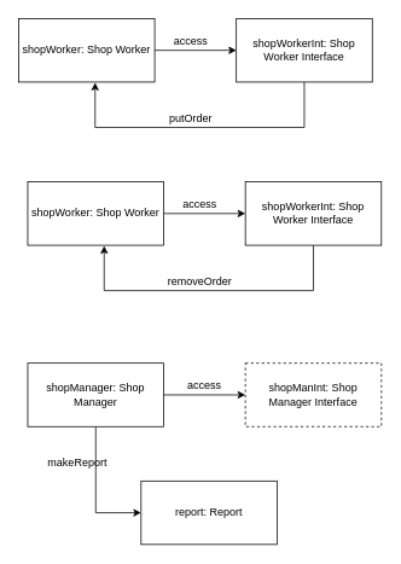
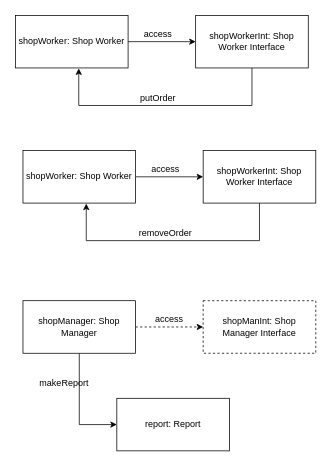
  <mxCell id="0" />
  <mxCell id="1" parent="0" />
  <mxCell id="2" style="edgeStyle=orthogonalEdgeStyle;rounded=0;orthogonalLoop=1;jettySize=auto;html=1;entryX=0;entryY=0.5;entryDx=0;entryDy=0;" edge="1" parent="1" source="3" target="5"><mxGeometry relative="1" as="geometry" /></mxCell>
  <mxCell id="3" value="shopWorker: Shop Worker" style="rounded=0;whiteSpace=wrap;html=1;" vertex="1" parent="1"><mxGeometry x="20" y="20" width="150" height="70" as="geometry" /></mxCell>
  <mxCell id="4" style="edgeStyle=orthogonalEdgeStyle;rounded=0;orthogonalLoop=1;jettySize=auto;html=1;entryX=0.562;entryY=1.01;entryDx=0;entryDy=0;entryPerimeter=0;" edge="1" parent="1" source="5" target="3"><mxGeometry relative="1" as="geometry"><Array as="points"><mxPoint x="335" y="140" /><mxPoint x="104" y="140" /></Array></mxGeometry></mxCell>
  <mxCell id="5" value="shopWorkerInt: Shop Worker Interface" style="rounded=0;whiteSpace=wrap;html=1;" vertex="1" parent="1"><mxGeometry x="260" y="20" width="150" height="70" as="geometry" /></mxCell>
  <mxCell id="6" value="access" style="text;html=1;strokeColor=none;fillColor=none;align=center;verticalAlign=middle;whiteSpace=wrap;rounded=0;" vertex="1" parent="1"><mxGeometry x="190" y="35" width="40" height="20" as="geometry" /></mxCell>
  <mxCell id="7" value="putOrder" style="text;html=1;strokeColor=none;fillColor=none;align=center;verticalAlign=middle;whiteSpace=wrap;rounded=0;" vertex="1" parent="1"><mxGeometry x="190" y="120" width="40" height="20" as="geometry" /></mxCell>
  <mxCell id="8" style="edgeStyle=orthogonalEdgeStyle;rounded=0;orthogonalLoop=1;jettySize=auto;html=1;entryX=0;entryY=0.5;entryDx=0;entryDy=0;" edge="1" source="9" target="11" parent="1"><mxGeometry relative="1" as="geometry" /></mxCell>
  <mxCell id="9" value="shopWorker: Shop Worker" style="rounded=0;whiteSpace=wrap;html=1;" vertex="1" parent="1"><mxGeometry x="30" y="200" width="150" height="70" as="geometry" /></mxCell>
  <mxCell id="10" style="edgeStyle=orthogonalEdgeStyle;rounded=0;orthogonalLoop=1;jettySize=auto;html=1;entryX=0.562;entryY=1.01;entryDx=0;entryDy=0;entryPerimeter=0;" edge="1" source="11" target="9" parent="1"><mxGeometry relative="1" as="geometry"><Array as="points"><mxPoint x="345" y="320" /><mxPoint x="114" y="320" /></Array></mxGeometry></mxCell>
  <mxCell id="11" value="shopWorkerInt: Shop Worker Interface" style="rounded=0;whiteSpace=wrap;html=1;" vertex="1" parent="1"><mxGeometry x="270" y="200" width="150" height="70" as="geometry" /></mxCell>
  <mxCell id="12" value="access" style="text;html=1;strokeColor=none;fillColor=none;align=center;verticalAlign=middle;whiteSpace=wrap;rounded=0;" vertex="1" parent="1"><mxGeometry x="200" y="215" width="40" height="20" as="geometry" /></mxCell>
  <mxCell id="13" value="removeOrder" style="text;html=1;strokeColor=none;fillColor=none;align=center;verticalAlign=middle;whiteSpace=wrap;rounded=0;" vertex="1" parent="1"><mxGeometry x="200" y="300" width="40" height="20" as="geometry" /></mxCell>
- <mxCell id="14" style="edgeStyle=orthogonalEdgeStyle;rounded=0;orthogonalLoop=1;jettySize=auto;html=1;entryX=0;entryY=0.5;entryDx=0;entryDy=0;" edge="1" parent="1" source="16" target="17"><mxGeometry relative="1" as="geometry" /></mxCell>
+ <mxCell id="14" style="edgeStyle=orthogonalEdgeStyle;rounded=0;orthogonalLoop=1;jettySize=auto;html=1;entryX=0;entryY=0.5;entryDx=0;entryDy=0;dashed=1;" edge="1" parent="1" source="16" target="17"><mxGeometry relative="1" as="geometry" /></mxCell>
  <mxCell id="15" style="edgeStyle=orthogonalEdgeStyle;rounded=0;orthogonalLoop=1;jettySize=auto;html=1;entryX=0;entryY=0.5;entryDx=0;entryDy=0;" edge="1" parent="1" source="16" target="18"><mxGeometry relative="1" as="geometry" /></mxCell>
  <mxCell id="16" value="shopManager: Shop Manager" style="rounded=0;whiteSpace=wrap;html=1;" vertex="1" parent="1"><mxGeometry x="30" y="400" width="150" height="70" as="geometry" /></mxCell>
  <mxCell id="17" value="shopManInt: Shop Manager Interface" style="rounded=0;whiteSpace=wrap;html=1;dashed=1;" vertex="1" parent="1"><mxGeometry x="270" y="400" width="150" height="70" as="geometry" /></mxCell>
  <mxCell id="18" value="report: Report" style="rounded=0;whiteSpace=wrap;html=1;" vertex="1" parent="1"><mxGeometry x="155" y="530" width="150" height="70" as="geometry" /></mxCell>
  <mxCell id="19" value="access" style="text;html=1;strokeColor=none;fillColor=none;align=center;verticalAlign=middle;whiteSpace=wrap;rounded=0;" vertex="1" parent="1"><mxGeometry x="205" y="415" width="40" height="20" as="geometry" /></mxCell>
  <mxCell id="20" value="makeReport" style="text;html=1;strokeColor=none;fillColor=none;align=center;verticalAlign=middle;whiteSpace=wrap;rounded=0;" vertex="1" parent="1"><mxGeometry x="65" y="500" width="40" height="20" as="geometry" /></mxCell>
